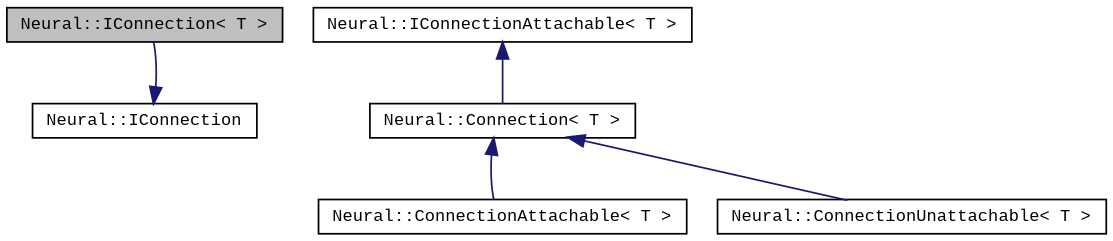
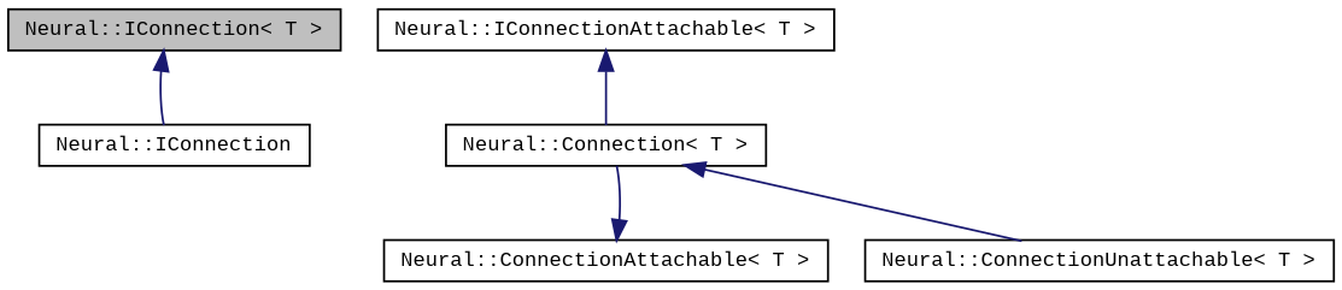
  digraph {
    fontname="Liberation Mono"
    node [color=black fillcolor=white fontname="Liberation Mono" fontsize=10 shape=record style=filled]
    edge [color=midnightblue dir=back fontname="Liberation Mono" fontsize=10 labelfontname=Helvetica labelfontsize=10 style=solid]
    n1 [fillcolor=grey75 fontcolor=black height=0.2 label="Neural::IConnection\< T \>" width=0.4]
    n2 [height=0.2 label="Neural::IConnectionAttachable\< T \>" width=0.4]
    n3 [height=0.2 label="Neural::Connection\< T \>" width=0.4]
    n4 [height=0.2 label="Neural::IConnection" width=0.4]
    n5 [height=0.2 label="Neural::ConnectionAttachable\< T \>" width=0.4]
    n6 [height=0.2 label="Neural::ConnectionUnattachable\< T \>" width=0.4]
    n2 -> n3
-   n3 -> n5
+   n5 -> n3
    n3 -> n6
-   n4 -> n1
+   n1 -> n4
  }
